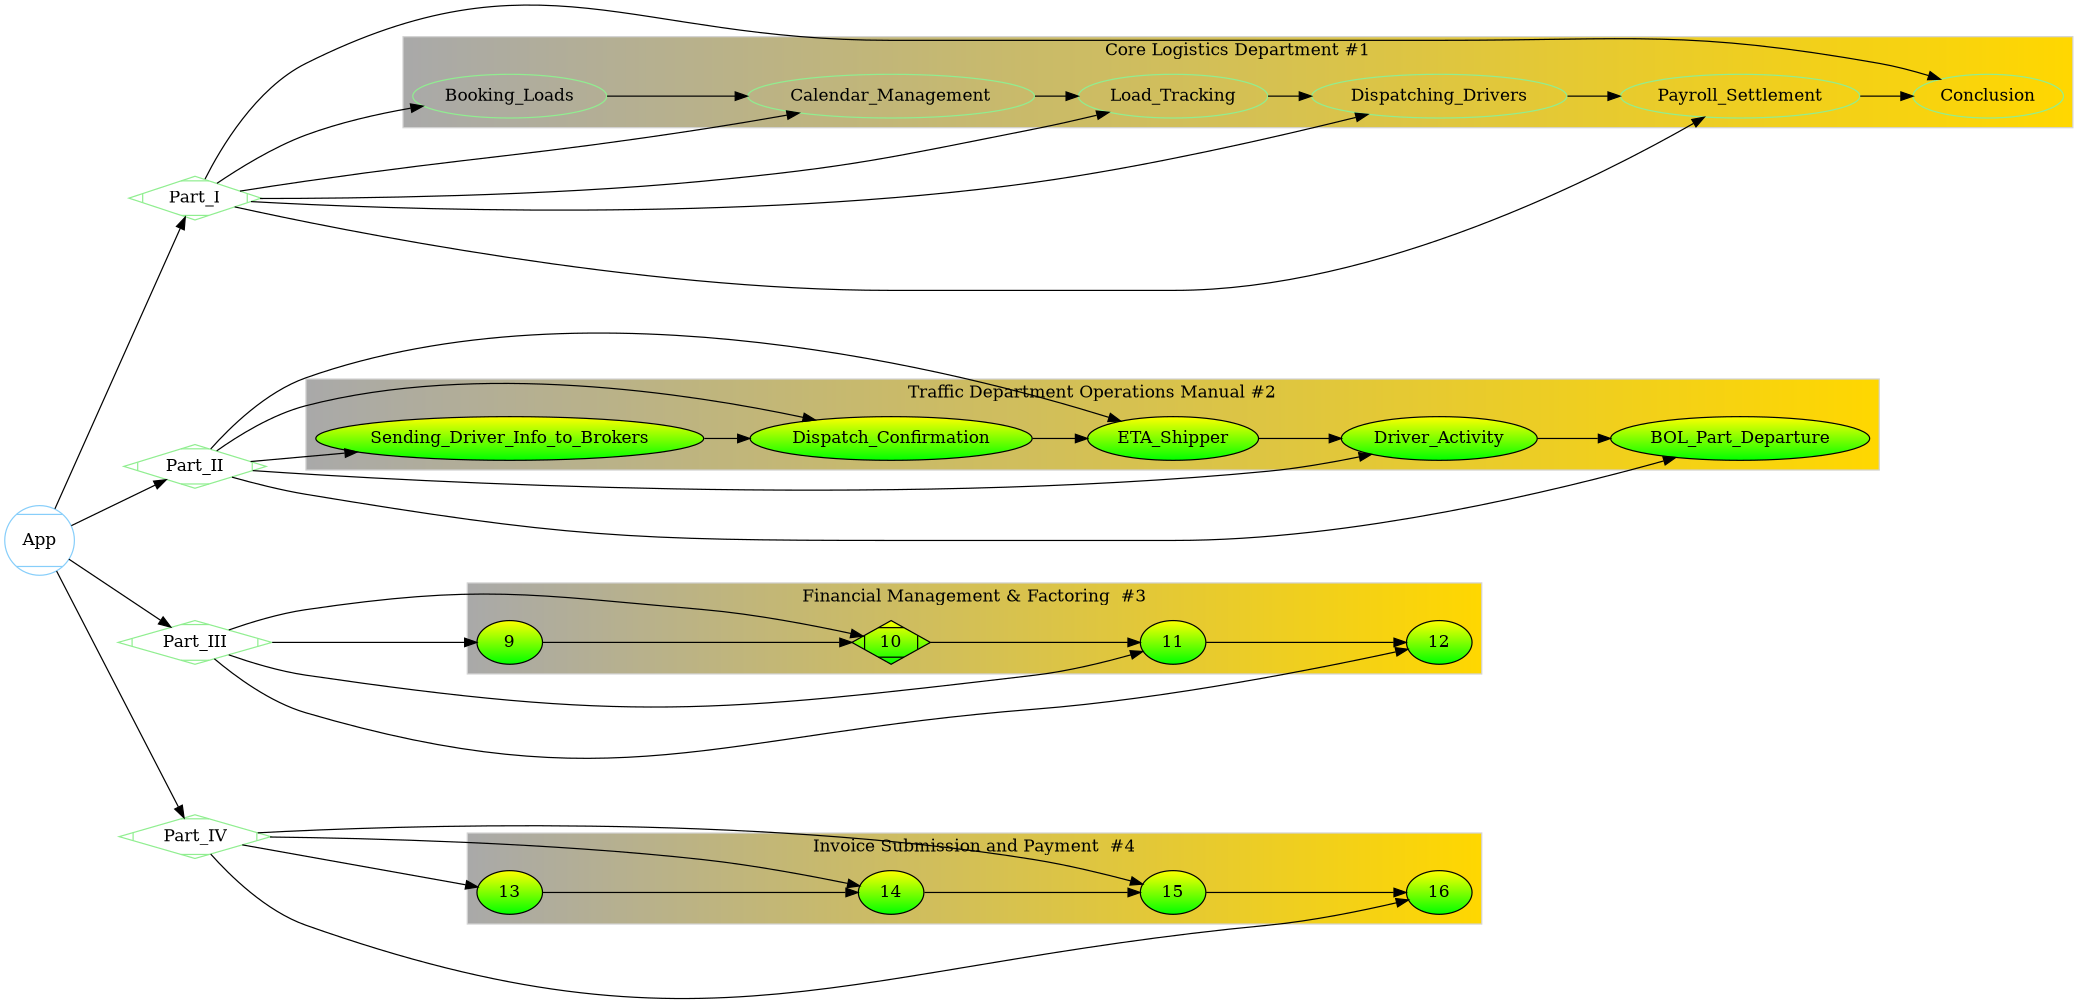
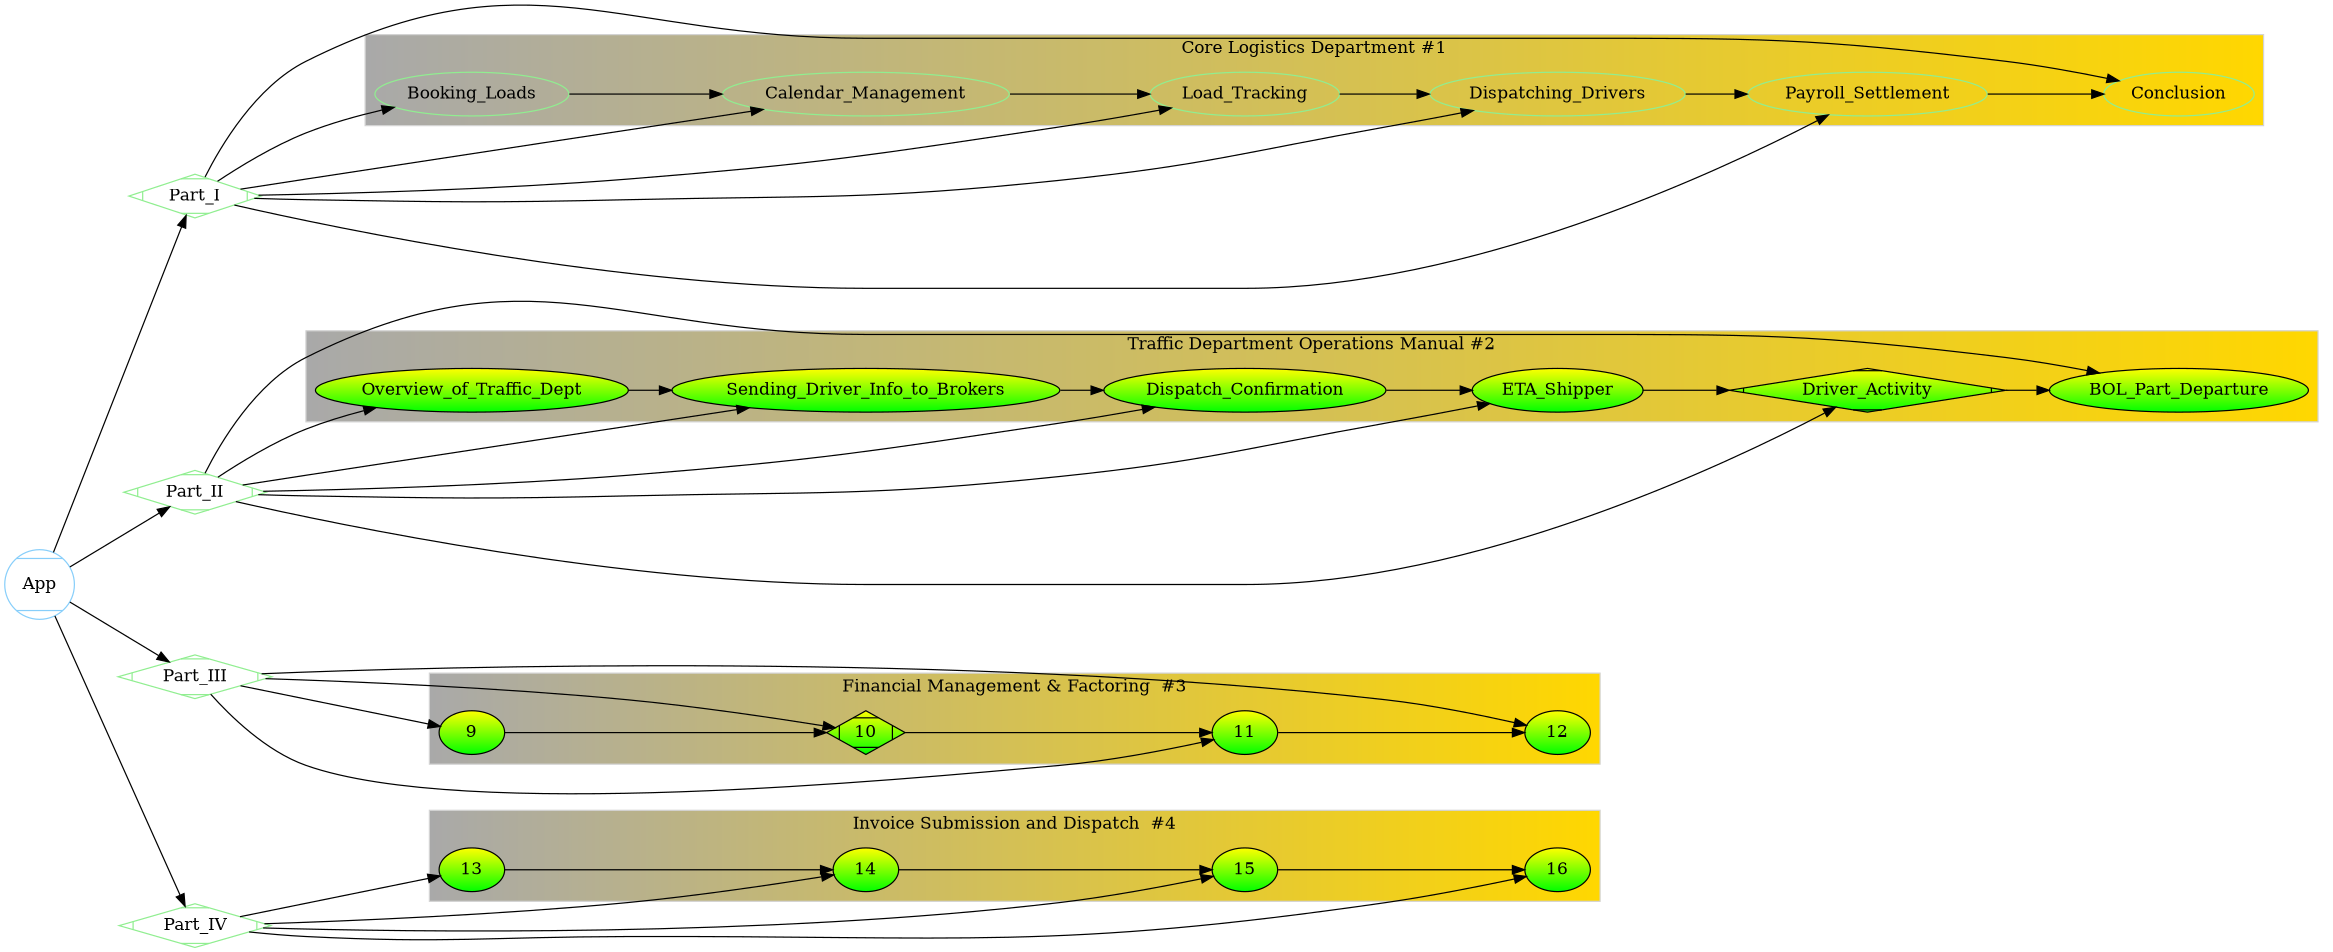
  digraph {
    rankdir=LR
    style=filled
    node [fillcolor="yellow:green" gradientangle=270 style=filled]
    Booking_Loads [color=lightgreen fillcolor="" gradientangle="" style=""]
    Calendar_Management [color=lightgreen fillcolor="" gradientangle="" style=""]
    Load_Tracking [color=lightgreen fillcolor="" gradientangle="" style=""]
    Dispatching_Drivers [color=lightgreen fillcolor="" gradientangle="" style=""]
    Payroll_Settlement [color=lightgreen fillcolor="" gradientangle="" style=""]
    Conclusion [color=lightgreen fillcolor="" gradientangle="" style=""]
+   Overview_of_Traffic_Dept
    Sending_Driver_Info_to_Brokers
    Dispatch_Confirmation
    ETA_Shipper
-   Driver_Activity
+   Driver_Activity [shape=Mdiamond]
    n12 [label=BOL_Part_Departure]
    9
    10 [shape=Mdiamond]
    11
    12
    13
    14
    15
    16
    App [color=lightskyblue shape=Mcircle fillcolor="" gradientangle="" style=""]
    Part_I [color=lightgreen shape=Mdiamond fillcolor="" gradientangle="" style=""]
    Part_II [color=lightgreen shape=Mdiamond fillcolor="" gradientangle="" style=""]
    Part_III [color=lightgreen shape=Mdiamond fillcolor="" gradientangle="" style=""]
    Part_IV [color=lightgreen shape=Mdiamond fillcolor="" gradientangle="" style=""]
    subgraph cluster_1 {
      color=lightgrey
      fillcolor="darkgray:gold"
      gradientangle=0
      label="Core Logistics Department #1"
      Booking_Loads
      Calendar_Management
      Load_Tracking
      Dispatching_Drivers
      Payroll_Settlement
      Conclusion
    }
    subgraph cluster_2 {
      color=lightgrey
      fillcolor="darkgray:gold"
      gradientangle=0
      label="Traffic Department Operations Manual #2"
+     Overview_of_Traffic_Dept
      Sending_Driver_Info_to_Brokers
      Dispatch_Confirmation
      ETA_Shipper
      Driver_Activity
      n12
    }
    subgraph cluster_3 {
      color=lightgrey
      fillcolor="darkgray:gold"
      gradientangle=0
      label="Financial Management & Factoring  #3"
      9
      10
      11
      12
    }
    subgraph cluster_4 {
      color=lightgrey
      fillcolor="darkgray:gold"
      gradientangle=0
-     label="Invoice Submission and Payment  #4"
+     label="Invoice Submission and Dispatch  #4"
      13
      14
      15
      16
    }
    Booking_Loads -> Calendar_Management
    Calendar_Management -> Load_Tracking
    Load_Tracking -> Dispatching_Drivers
    Dispatching_Drivers -> Payroll_Settlement
    Payroll_Settlement -> Conclusion
+   Overview_of_Traffic_Dept -> Sending_Driver_Info_to_Brokers
    Sending_Driver_Info_to_Brokers -> Dispatch_Confirmation
    Dispatch_Confirmation -> ETA_Shipper
    ETA_Shipper -> Driver_Activity
    Driver_Activity -> n12
    9 -> 10
    10 -> 11
    11 -> 12
    13 -> 14
    14 -> 15
    15 -> 16
    App -> Part_I
    App -> Part_II
    App -> Part_III
    App -> Part_IV
    Part_I -> Booking_Loads
    Part_I -> Calendar_Management
    Part_I -> Load_Tracking
    Part_I -> Dispatching_Drivers
    Part_I -> Payroll_Settlement
    Part_I -> Conclusion
+   Part_II -> Overview_of_Traffic_Dept
    Part_II -> Sending_Driver_Info_to_Brokers
    Part_II -> Dispatch_Confirmation
    Part_II -> ETA_Shipper
    Part_II -> Driver_Activity
    Part_II -> n12
    Part_III -> 9
    Part_III -> 10
    Part_III -> 11
    Part_III -> 12
    Part_IV -> 13
    Part_IV -> 14
    Part_IV -> 15
    Part_IV -> 16
  }
